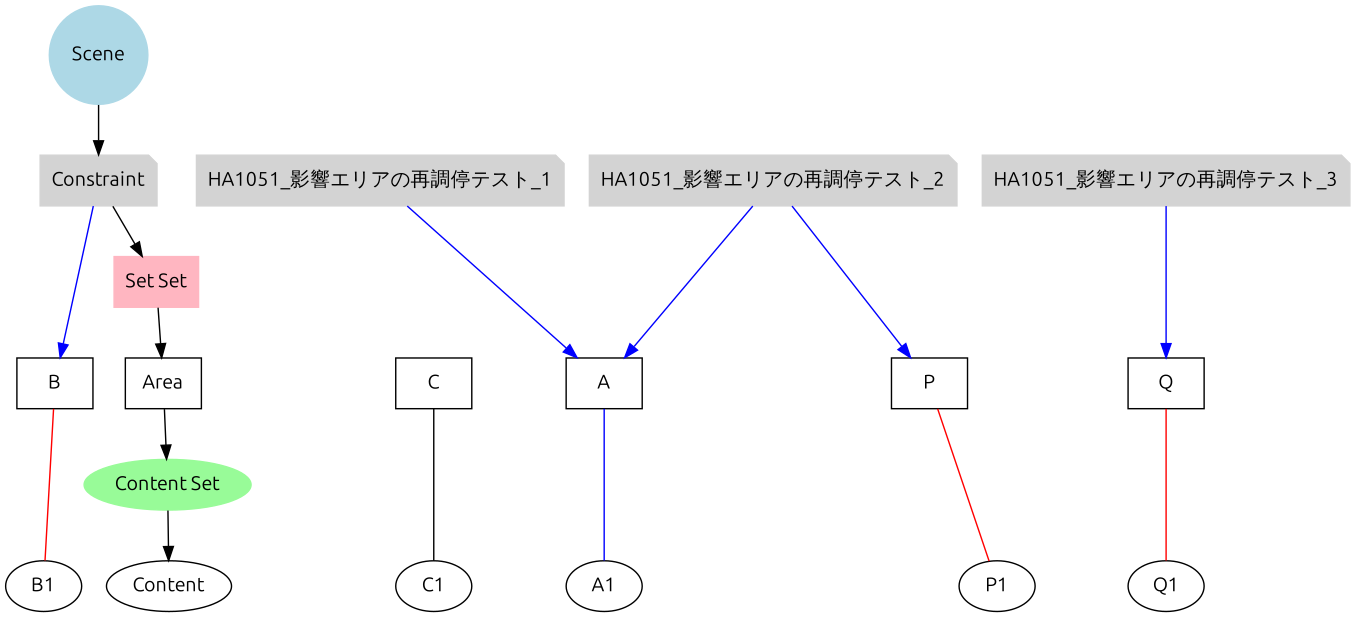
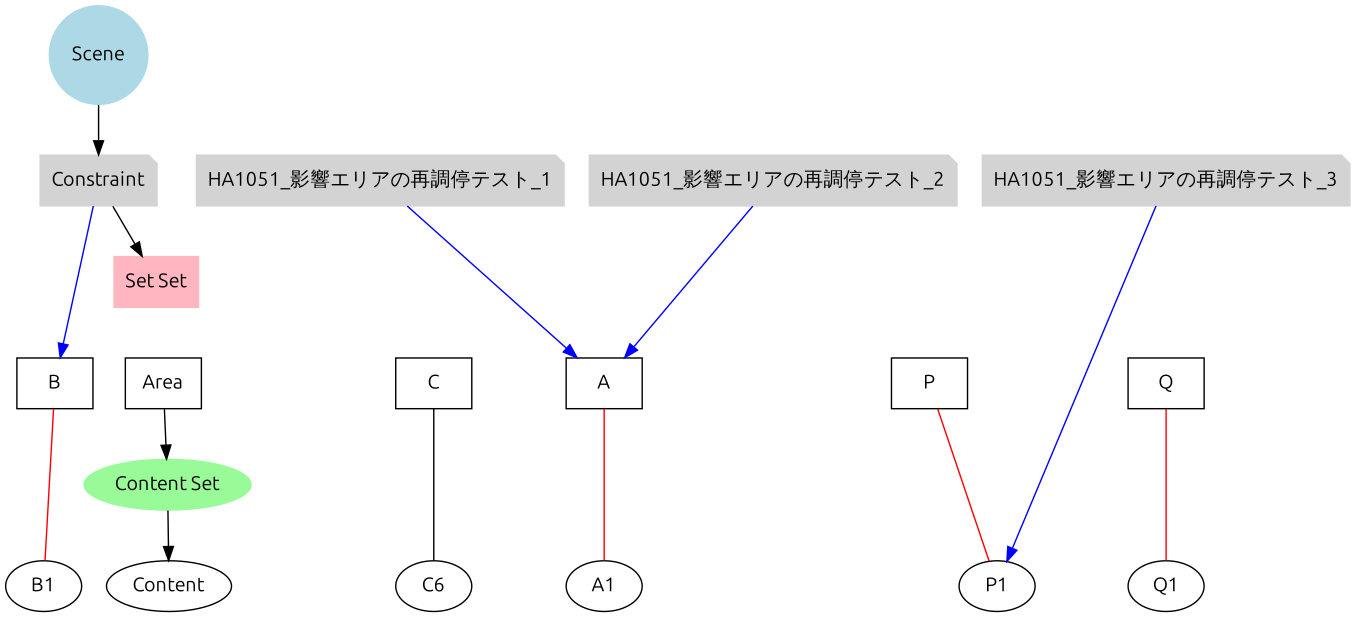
  digraph {
    clusterrank=global
    fontname=Ubuntu
    rankdir=TB
    node [fontname=Ubuntu shape=box]
    edge [fontname=Ubuntu]
    Area
    n2 [label=B]
    n3 [label=C]
    n4 [label=A]
    n5 [label=P]
    n6 [label=Q]
    Content [shape=ellipse]
    n8 [label=B1 shape=ellipse]
-   n9 [label=C1 shape=ellipse]
+   n9 [label=C6 shape=ellipse]
    n10 [label=A1 shape=ellipse]
    n11 [label=P1 shape=ellipse]
    n12 [label=Q1 shape=ellipse]
    Constraint [color=lightgrey shape=note style=filled]
    n14 [color=lightgrey label="HA1051_影響エリアの再調停テスト_1" shape=note style=filled]
    n15 [color=lightgrey label="HA1051_影響エリアの再調停テスト_2" shape=note style=filled]
    n16 [color=lightgrey label="HA1051_影響エリアの再調停テスト_3" shape=note style=filled]
    n17 [color=lightpink label="Set Set" style=filled]
    "Content Set" [color=palegreen shape=ellipse style=filled]
    Scene [color=lightblue shape=circle style=filled]
    subgraph sub_1 {
      rank=same
      Area
      n2
      n3
      n4
      n5
      n6
    }
    subgraph sub_2 {
      rank=same
      Content
      n8
      n9
      n10
      n11
      n12
    }
    subgraph sub_3 {
      rank=same
      Constraint
      n14
      n15
      n16
    }
    subgraph sub_4 {
      rank=same
      Constraint
    }
    subgraph sub_5 {
      rank=same
      Constraint
    }
    subgraph sub_6 {
      n17
    }
    subgraph sub_7 {
      "Content Set"
    }
    subgraph sub_8 {
      rank=same
      Scene
    }
    Area -> "Content Set"
    n2 -> n8 [color=red dir=none]
    n3 -> n9 [color=black dir=none]
-   n4 -> n10 [color=blue dir=none]
+   n4 -> n10 [color=red dir=none]
    n5 -> n11 [color=red dir=none]
    n6 -> n12 [color=red dir=none]
    Constraint -> n2 [color=blue]
    Constraint -> n17
    n14 -> n4 [color=blue]
    n15 -> n4 [color=blue]
-   n15 -> n5 [color=blue]
-   n16 -> n6 [color=blue]
-   n17 -> Area
+   n16 -> n11 [color=blue]
    "Content Set" -> Content
    Scene -> Constraint
  }
